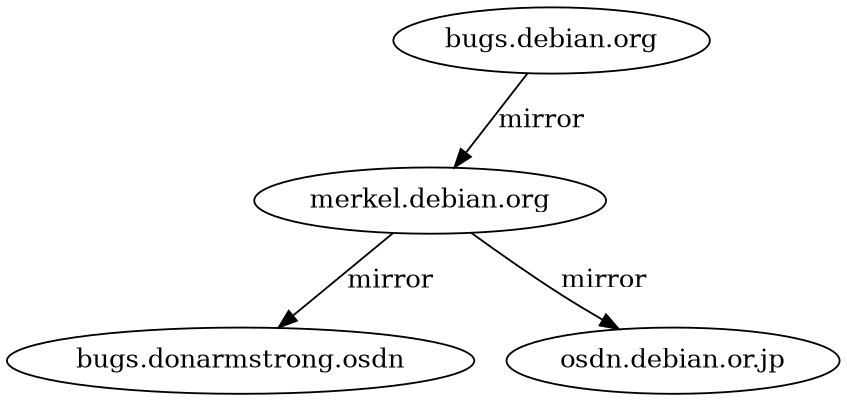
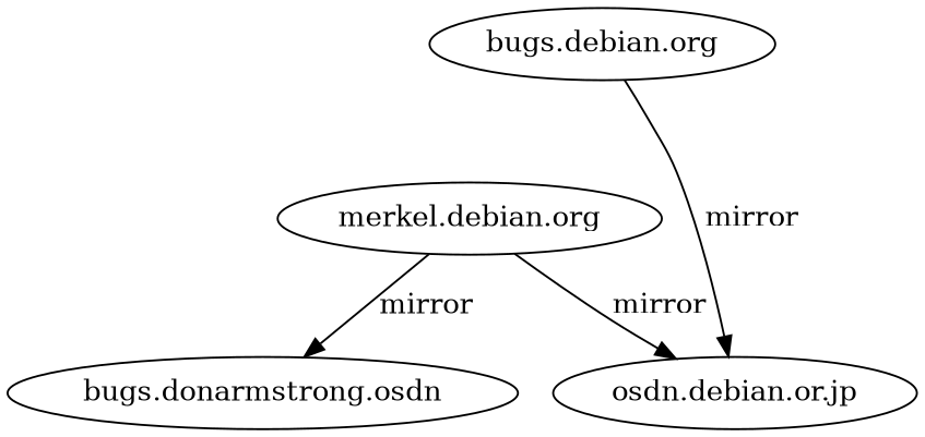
  digraph {
    "bugs.debian.org"
    "merkel.debian.org"
    n3 [label="bugs.donarmstrong.osdn"]
    "osdn.debian.or.jp"
-   "bugs.debian.org" -> "merkel.debian.org" [label=mirror]
+   "bugs.debian.org" -> "osdn.debian.or.jp" [label=mirror]
    "merkel.debian.org" -> n3 [label=mirror]
    "merkel.debian.org" -> "osdn.debian.or.jp" [label=mirror]
  }
